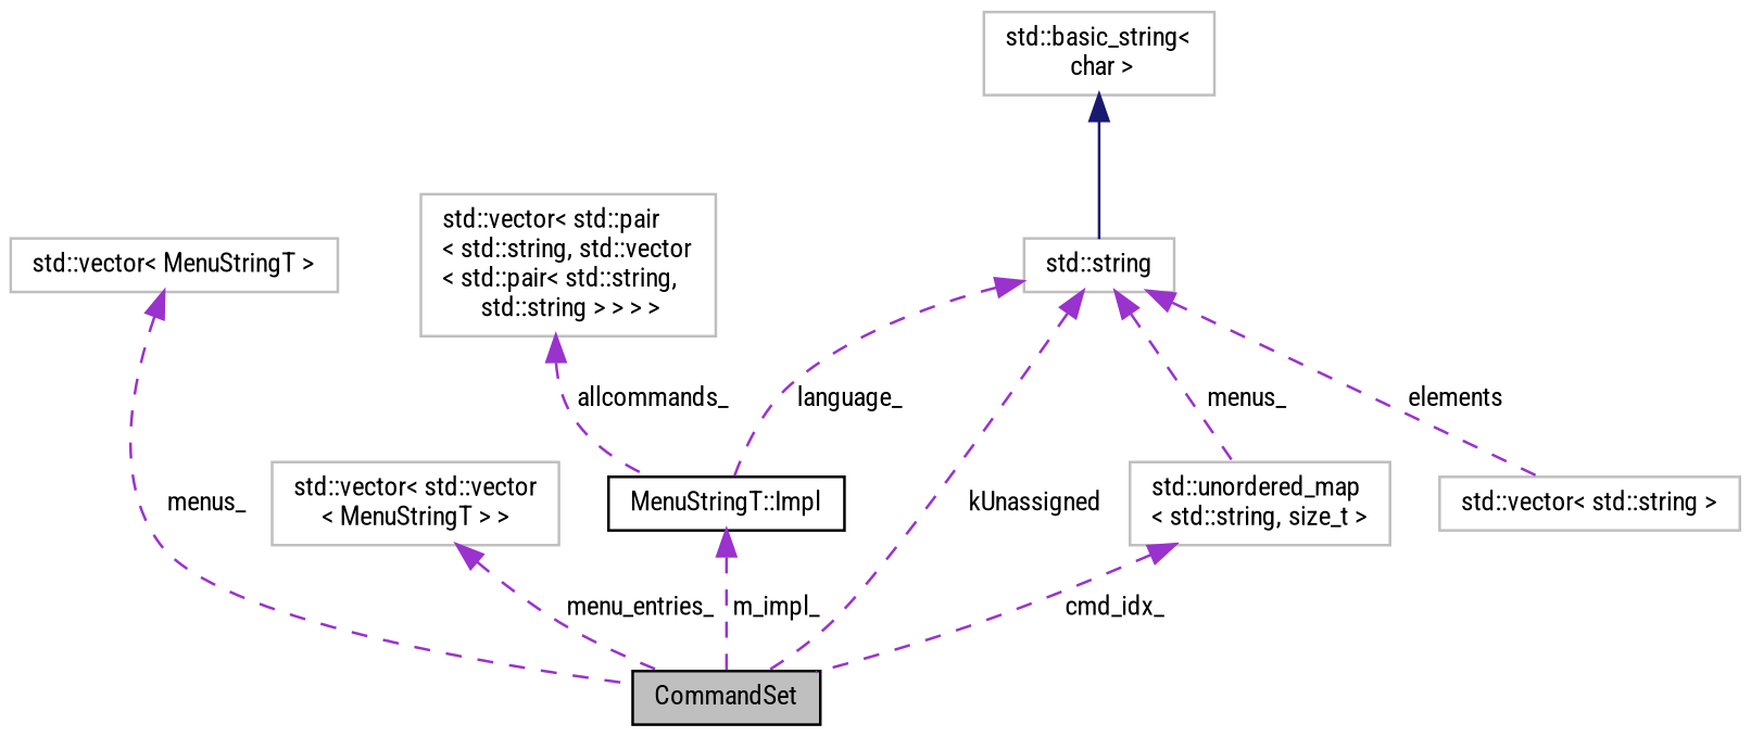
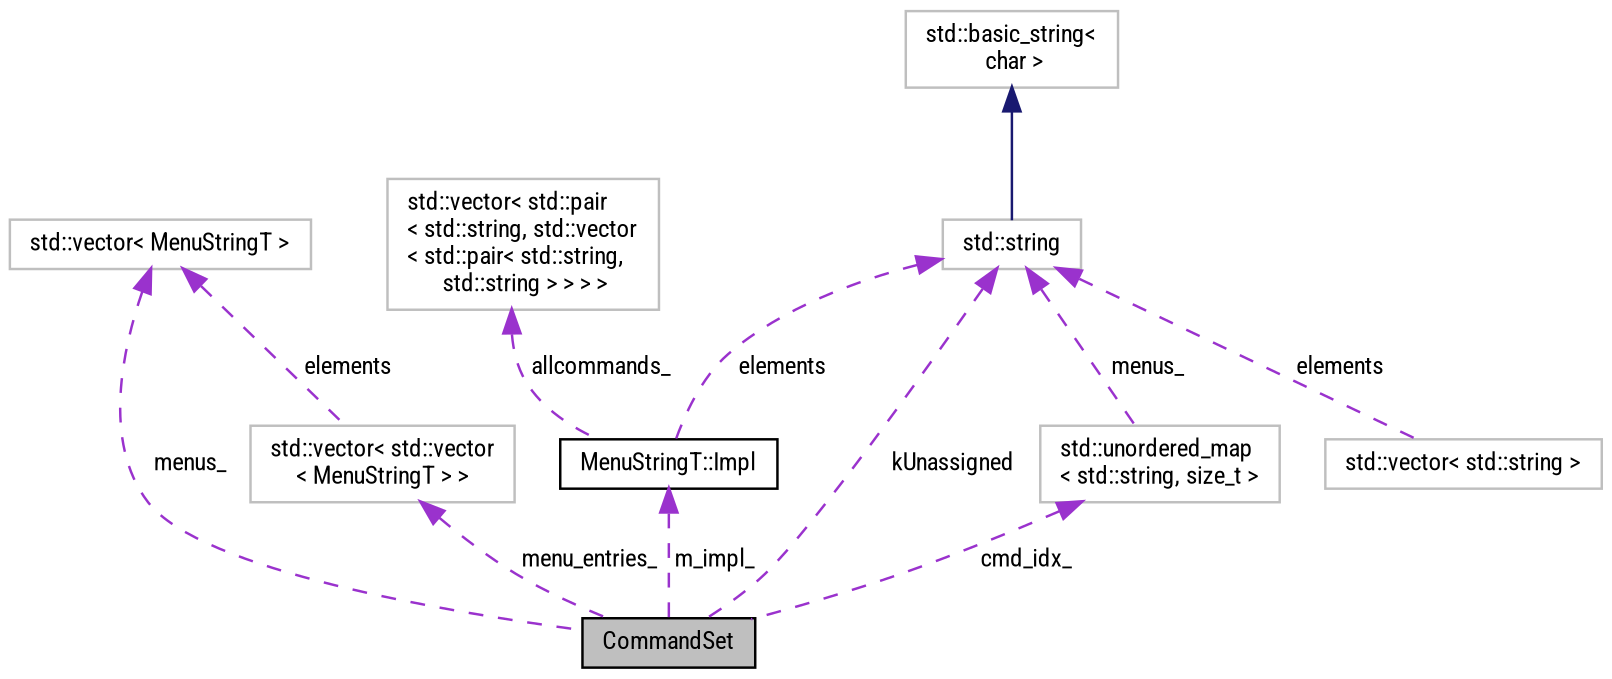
  digraph {
    fontname="Roboto Condensed"
    rankdir=TB
    node [color=grey75 fillcolor=white fontname="Roboto Condensed" fontsize=10 shape=record style=filled]
    edge [color=darkorchid3 dir=back fontname="Roboto Condensed" fontsize=10 labelfontname=Helvetica labelfontsize=10 style=dashed]
    n1 [color=black fillcolor=grey75 fontcolor=black height=0.2 label=CommandSet width=0.4]
    n2 [height=0.2 label="std::vector\< std::vector\l\< MenuStringT \> \>" width=0.4]
    n3 [height=0.2 label="std::vector\< MenuStringT \>" width=0.4]
    n4 [height=0.2 label="std::unordered_map\l\< std::string, size_t \>" width=0.4]
    n5 [height=0.2 label="std::string" width=0.4]
    n6 [color=black height=0.2 label="MenuStringT::Impl" width=0.4]
    n7 [height=0.2 label="std::vector\< std::string \>" width=0.4]
    n8 [height=0.2 label="std::basic_string\<\l char \>" width=0.4]
    n9 [height=0.2 label="std::vector\< std::pair\l\< std::string, std::vector\l\< std::pair\< std::string,\l std::string \> \> \> \>" width=0.4]
    n2 -> n1 [label=" menu_entries_"]
    n3 -> n1 [label=" menus_"]
+   n3 -> n2 [label=" elements"]
    n4 -> n1 [label=" cmd_idx_"]
    n5 -> n1 [label=" kUnassigned"]
    n5 -> n4 [label=" menus_"]
-   n5 -> n6 [label=" language_"]
+   n5 -> n6 [label=" elements"]
    n5 -> n7 [label=" elements"]
    n6 -> n1 [label=" m_impl_"]
    n8 -> n5 [color=midnightblue style=solid]
    n9 -> n6 [label=" allcommands_"]
  }
